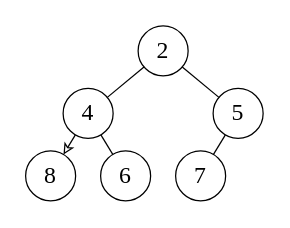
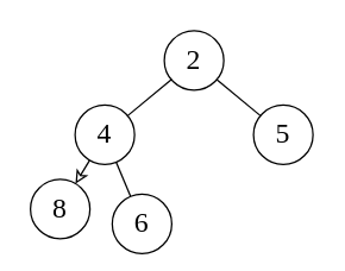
  <mxCell id="0" />
  <mxCell id="1" parent="0" />
  <mxCell id="2" style="edgeStyle=none;html=1;fontFamily=Times New Roman;fontSize=19;endArrow=none;endFill=0;" parent="1" source="4" target="7" edge="1"><mxGeometry relative="1" as="geometry" /></mxCell>
  <mxCell id="3" style="edgeStyle=none;html=1;fontFamily=Times New Roman;fontSize=19;endArrow=none;endFill=0;" parent="1" source="4" target="9" edge="1"><mxGeometry relative="1" as="geometry" /></mxCell>
  <mxCell id="4" value="2" style="ellipse;whiteSpace=wrap;html=1;fontFamily=Times New Roman;fontSize=19;" parent="1" vertex="1"><mxGeometry x="110" y="20" width="40" height="40" as="geometry" /></mxCell>
  <mxCell id="5" style="edgeStyle=none;html=1;fontFamily=Times New Roman;fontSize=19;endArrow=classic;endFill=0;" parent="1" source="7" target="10" edge="1"><mxGeometry relative="1" as="geometry" /></mxCell>
  <mxCell id="6" style="edgeStyle=none;html=1;fontFamily=Times New Roman;fontSize=19;endArrow=none;endFill=0;" parent="1" source="7" target="11" edge="1"><mxGeometry relative="1" as="geometry" /></mxCell>
  <mxCell id="7" value="4" style="ellipse;whiteSpace=wrap;html=1;fontFamily=Times New Roman;fontSize=19;" parent="1" vertex="1"><mxGeometry x="50" y="70" width="40" height="40" as="geometry" /></mxCell>
- <mxCell id="8" style="edgeStyle=none;html=1;fontFamily=Times New Roman;fontSize=19;endArrow=none;endFill=0;" parent="1" source="9" target="12" edge="1"><mxGeometry relative="1" as="geometry" /></mxCell>
  <mxCell id="9" value="5" style="ellipse;whiteSpace=wrap;html=1;fontFamily=Times New Roman;fontSize=19;" parent="1" vertex="1"><mxGeometry x="170" y="70" width="40" height="40" as="geometry" /></mxCell>
  <mxCell id="10" value="8" style="ellipse;whiteSpace=wrap;html=1;fontFamily=Times New Roman;fontSize=19;" parent="1" vertex="1"><mxGeometry x="20" y="120" width="40" height="40" as="geometry" /></mxCell>
- <mxCell id="11" value="6" style="ellipse;whiteSpace=wrap;html=1;fontFamily=Times New Roman;fontSize=19;" parent="1" vertex="1"><mxGeometry x="80" y="120" width="40" height="40" as="geometry" /></mxCell>
- <mxCell id="12" value="7" style="ellipse;whiteSpace=wrap;html=1;fontFamily=Times New Roman;fontSize=19;" parent="1" vertex="1"><mxGeometry x="140" y="120" width="40" height="40" as="geometry" /></mxCell>
+ <mxCell id="11" value="6" style="ellipse;whiteSpace=wrap;html=1;fontFamily=Times New Roman;fontSize=19;" parent="1" vertex="1"><mxGeometry x="75" y="130" width="40" height="40" as="geometry" /></mxCell>
